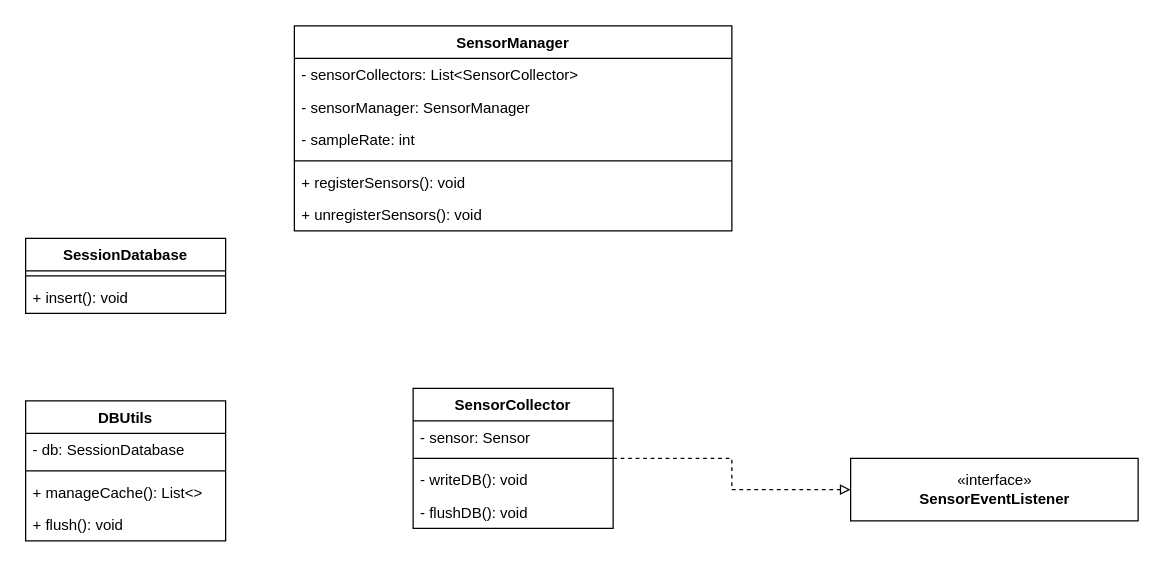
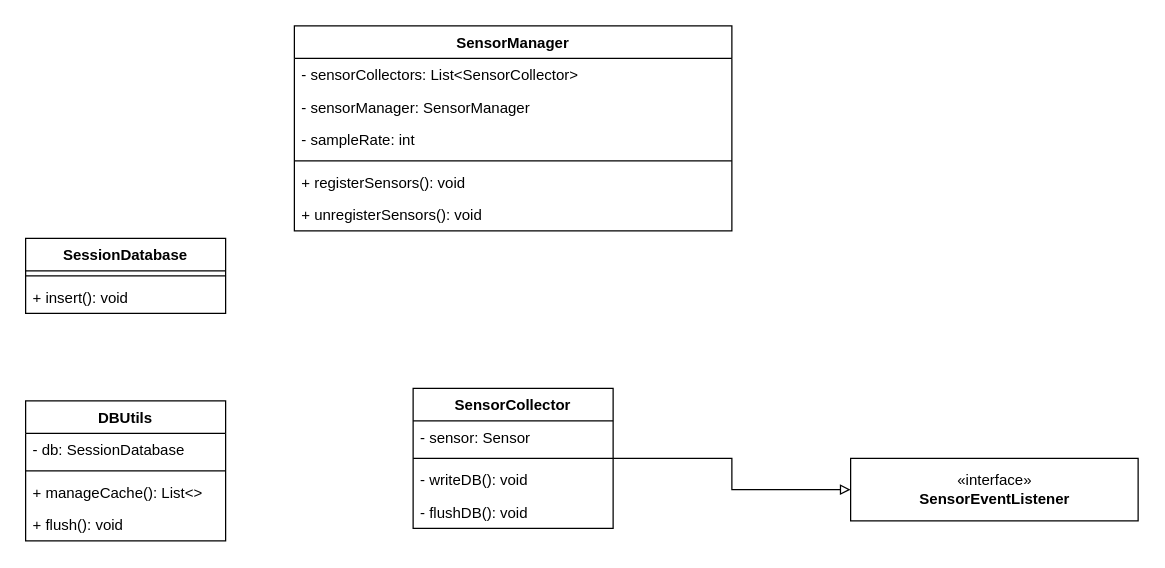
  <mxCell id="0" />
  <mxCell id="1" parent="0" />
  <mxCell id="2" value="SensorManager" style="swimlane;fontStyle=1;align=center;verticalAlign=top;childLayout=stackLayout;horizontal=1;startSize=26;horizontalStack=0;resizeParent=1;resizeParentMax=0;resizeLast=0;collapsible=1;marginBottom=0;" vertex="1" parent="1"><mxGeometry x="235" y="20" width="350" height="164" as="geometry" /></mxCell>
  <mxCell id="3" value="- sensorCollectors: List&lt;SensorCollector&gt;" style="text;strokeColor=none;fillColor=none;align=left;verticalAlign=top;spacingLeft=4;spacingRight=4;overflow=hidden;rotatable=0;points=[[0,0.5],[1,0.5]];portConstraint=eastwest;" vertex="1" parent="2"><mxGeometry y="26" width="350" height="26" as="geometry" /></mxCell>
  <mxCell id="4" value="- sensorManager: SensorManager" style="text;strokeColor=none;fillColor=none;align=left;verticalAlign=top;spacingLeft=4;spacingRight=4;overflow=hidden;rotatable=0;points=[[0,0.5],[1,0.5]];portConstraint=eastwest;" vertex="1" parent="2"><mxGeometry y="52" width="350" height="26" as="geometry" /></mxCell>
  <mxCell id="5" value="- sampleRate: int" style="text;strokeColor=none;fillColor=none;align=left;verticalAlign=top;spacingLeft=4;spacingRight=4;overflow=hidden;rotatable=0;points=[[0,0.5],[1,0.5]];portConstraint=eastwest;" vertex="1" parent="2"><mxGeometry y="78" width="350" height="26" as="geometry" /></mxCell>
  <mxCell id="6" value="" style="line;strokeWidth=1;fillColor=none;align=left;verticalAlign=middle;spacingTop=-1;spacingLeft=3;spacingRight=3;rotatable=0;labelPosition=right;points=[];portConstraint=eastwest;" vertex="1" parent="2"><mxGeometry y="104" width="350" height="8" as="geometry" /></mxCell>
  <mxCell id="7" value="+ registerSensors(): void" style="text;strokeColor=none;fillColor=none;align=left;verticalAlign=top;spacingLeft=4;spacingRight=4;overflow=hidden;rotatable=0;points=[[0,0.5],[1,0.5]];portConstraint=eastwest;" vertex="1" parent="2"><mxGeometry y="112" width="350" height="26" as="geometry" /></mxCell>
  <mxCell id="8" value="+ unregisterSensors(): void" style="text;strokeColor=none;fillColor=none;align=left;verticalAlign=top;spacingLeft=4;spacingRight=4;overflow=hidden;rotatable=0;points=[[0,0.5],[1,0.5]];portConstraint=eastwest;" vertex="1" parent="2"><mxGeometry y="138" width="350" height="26" as="geometry" /></mxCell>
- <mxCell id="9" style="edgeStyle=orthogonalEdgeStyle;rounded=0;orthogonalLoop=1;jettySize=auto;html=1;endArrow=block;endFill=0;dashed=1;" edge="1" parent="1" source="10" target="15"><mxGeometry relative="1" as="geometry" /></mxCell>
+ <mxCell id="9" style="edgeStyle=orthogonalEdgeStyle;rounded=0;orthogonalLoop=1;jettySize=auto;html=1;endArrow=block;endFill=0;dashed=0;" edge="1" parent="1" source="10" target="15"><mxGeometry relative="1" as="geometry" /></mxCell>
  <mxCell id="10" value="SensorCollector" style="swimlane;fontStyle=1;align=center;verticalAlign=top;childLayout=stackLayout;horizontal=1;startSize=26;horizontalStack=0;resizeParent=1;resizeParentMax=0;resizeLast=0;collapsible=1;marginBottom=0;" vertex="1" parent="1"><mxGeometry x="330" y="310" width="160" height="112" as="geometry" /></mxCell>
  <mxCell id="11" value="- sensor: Sensor" style="text;strokeColor=none;fillColor=none;align=left;verticalAlign=top;spacingLeft=4;spacingRight=4;overflow=hidden;rotatable=0;points=[[0,0.5],[1,0.5]];portConstraint=eastwest;" vertex="1" parent="10"><mxGeometry y="26" width="160" height="26" as="geometry" /></mxCell>
  <mxCell id="12" value="" style="line;strokeWidth=1;fillColor=none;align=left;verticalAlign=middle;spacingTop=-1;spacingLeft=3;spacingRight=3;rotatable=0;labelPosition=right;points=[];portConstraint=eastwest;" vertex="1" parent="10"><mxGeometry y="52" width="160" height="8" as="geometry" /></mxCell>
  <mxCell id="13" value="- writeDB(): void" style="text;strokeColor=none;fillColor=none;align=left;verticalAlign=top;spacingLeft=4;spacingRight=4;overflow=hidden;rotatable=0;points=[[0,0.5],[1,0.5]];portConstraint=eastwest;" vertex="1" parent="10"><mxGeometry y="60" width="160" height="26" as="geometry" /></mxCell>
  <mxCell id="14" value="- flushDB(): void" style="text;strokeColor=none;fillColor=none;align=left;verticalAlign=top;spacingLeft=4;spacingRight=4;overflow=hidden;rotatable=0;points=[[0,0.5],[1,0.5]];portConstraint=eastwest;" vertex="1" parent="10"><mxGeometry y="86" width="160" height="26" as="geometry" /></mxCell>
  <mxCell id="15" value="«interface»&lt;br&gt;&lt;b&gt;SensorEventListener&lt;/b&gt;" style="html=1;" vertex="1" parent="1"><mxGeometry x="680" y="366" width="230" height="50" as="geometry" /></mxCell>
  <mxCell id="16" value="SessionDatabase" style="swimlane;fontStyle=1;align=center;verticalAlign=top;childLayout=stackLayout;horizontal=1;startSize=26;horizontalStack=0;resizeParent=1;resizeParentMax=0;resizeLast=0;collapsible=1;marginBottom=0;" vertex="1" parent="1"><mxGeometry x="20" y="190" width="160" height="60" as="geometry" /></mxCell>
  <mxCell id="17" value="" style="line;strokeWidth=1;fillColor=none;align=left;verticalAlign=middle;spacingTop=-1;spacingLeft=3;spacingRight=3;rotatable=0;labelPosition=right;points=[];portConstraint=eastwest;" vertex="1" parent="16"><mxGeometry y="26" width="160" height="8" as="geometry" /></mxCell>
  <mxCell id="18" value="+ insert(): void" style="text;strokeColor=none;fillColor=none;align=left;verticalAlign=top;spacingLeft=4;spacingRight=4;overflow=hidden;rotatable=0;points=[[0,0.5],[1,0.5]];portConstraint=eastwest;" vertex="1" parent="16"><mxGeometry y="34" width="160" height="26" as="geometry" /></mxCell>
  <mxCell id="19" value="DBUtils" style="swimlane;fontStyle=1;align=center;verticalAlign=top;childLayout=stackLayout;horizontal=1;startSize=26;horizontalStack=0;resizeParent=1;resizeParentMax=0;resizeLast=0;collapsible=1;marginBottom=0;" vertex="1" parent="1"><mxGeometry x="20" y="320" width="160" height="112" as="geometry" /></mxCell>
  <mxCell id="20" value="- db: SessionDatabase" style="text;strokeColor=none;fillColor=none;align=left;verticalAlign=top;spacingLeft=4;spacingRight=4;overflow=hidden;rotatable=0;points=[[0,0.5],[1,0.5]];portConstraint=eastwest;" vertex="1" parent="19"><mxGeometry y="26" width="160" height="26" as="geometry" /></mxCell>
  <mxCell id="21" value="" style="line;strokeWidth=1;fillColor=none;align=left;verticalAlign=middle;spacingTop=-1;spacingLeft=3;spacingRight=3;rotatable=0;labelPosition=right;points=[];portConstraint=eastwest;" vertex="1" parent="19"><mxGeometry y="52" width="160" height="8" as="geometry" /></mxCell>
  <mxCell id="22" value="+ manageCache(): List&lt;&gt;" style="text;strokeColor=none;fillColor=none;align=left;verticalAlign=top;spacingLeft=4;spacingRight=4;overflow=hidden;rotatable=0;points=[[0,0.5],[1,0.5]];portConstraint=eastwest;" vertex="1" parent="19"><mxGeometry y="60" width="160" height="26" as="geometry" /></mxCell>
  <mxCell id="23" value="+ flush(): void" style="text;strokeColor=none;fillColor=none;align=left;verticalAlign=top;spacingLeft=4;spacingRight=4;overflow=hidden;rotatable=0;points=[[0,0.5],[1,0.5]];portConstraint=eastwest;" vertex="1" parent="19"><mxGeometry y="86" width="160" height="26" as="geometry" /></mxCell>
